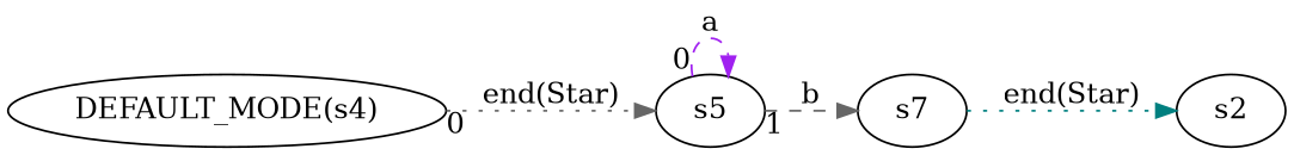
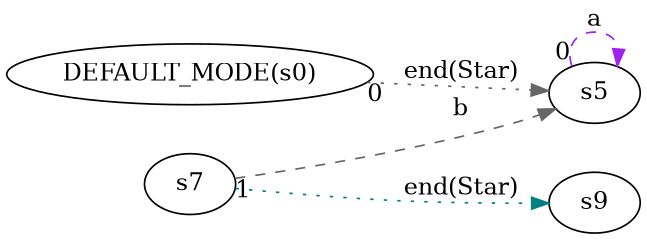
  digraph {
    rankdir=LR
    edge [color=gray40 style=dotted taillabel=0]
-   "DEFAULT_MODE(s0)" [label="DEFAULT_MODE(s4)"]
+   "DEFAULT_MODE(s0)"
    s5
    s7
-   s9 [label=s2]
+   s9
    "DEFAULT_MODE(s0)" -> s5 [label="end(Star)"]
    s5 -> s5 [color=purple label=a style=dashed]
-   s5 -> s7 [label=b style=dashed taillabel=1]
+   s7 -> s5 [label=b style=dashed taillabel=1]
    s7 -> s9 [color=teal label="end(Star)" taillabel=""]
  }
